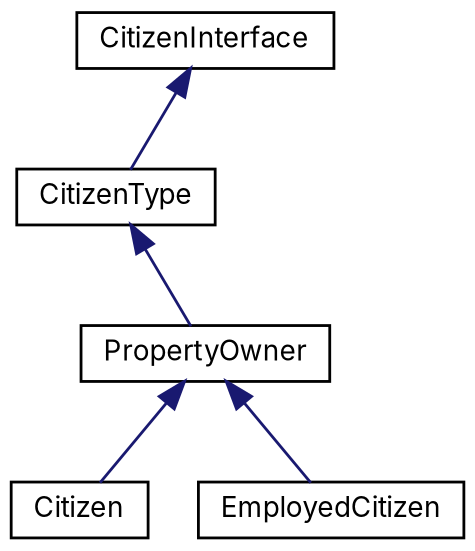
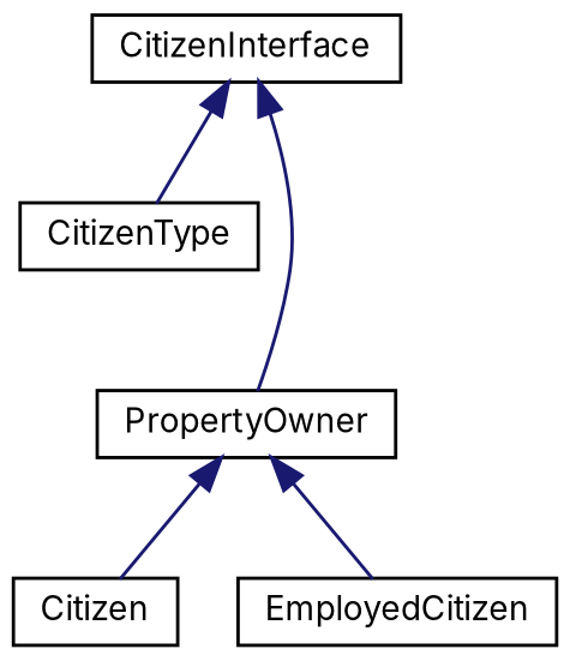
  digraph {
    fontname=Inter
    rankdir=TB
    node [color=black fillcolor=white fontname=Inter fontsize=10 shape=record style=filled]
    edge [color=midnightblue dir=back fontname=Inter fontsize=10 labelfontname=Helvetica labelfontsize=10 style=solid]
    n1 [height=0.2 label=CitizenInterface width=0.4]
    n2 [height=0.2 label=CitizenType width=0.4]
    n3 [height=0.2 label=Citizen width=0.4]
    n4 [height=0.2 label=PropertyOwner width=0.4]
    n5 [height=0.2 label=EmployedCitizen width=0.4]
    n1 -> n2
-   n2 -> n4
+   n1 -> n4
    n4 -> n3
    n4 -> n5
  }
